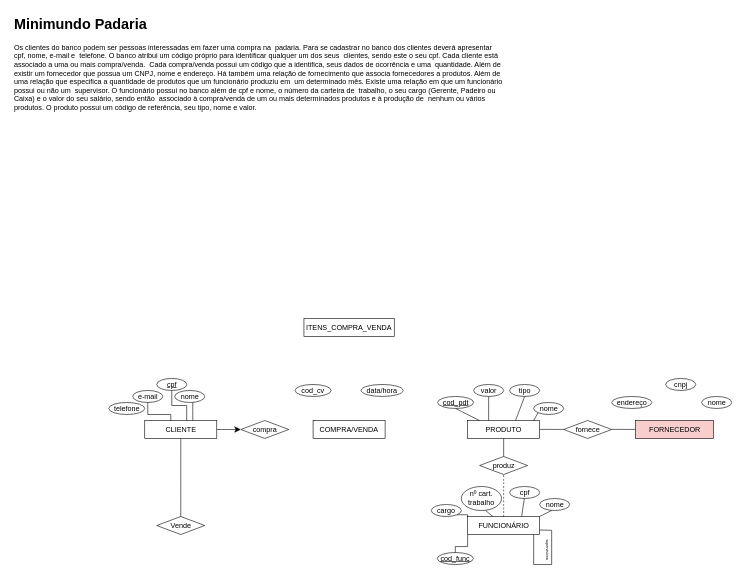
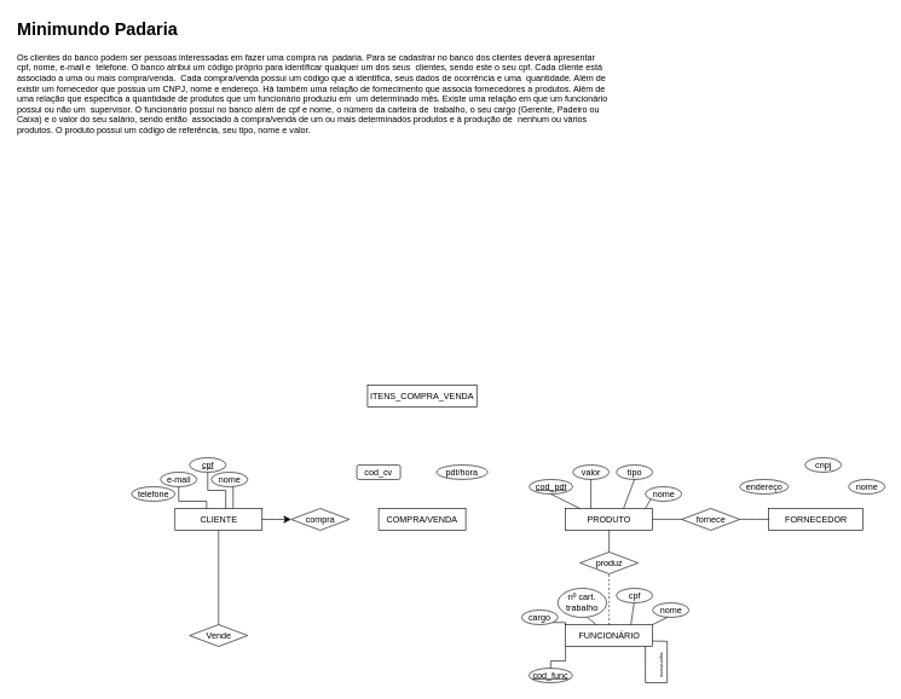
  <mxCell id="0" />
  <mxCell id="1" parent="0" />
  <mxCell id="2" value="&lt;h1 style=&quot;margin-top: 0px;&quot;&gt;&lt;font style=&quot;vertical-align: inherit;&quot;&gt;&lt;font style=&quot;vertical-align: inherit;&quot;&gt;&lt;font style=&quot;vertical-align: inherit;&quot;&gt;&lt;font style=&quot;vertical-align: inherit;&quot;&gt;&lt;font style=&quot;vertical-align: inherit;&quot;&gt;&lt;font style=&quot;vertical-align: inherit;&quot;&gt;Minimundo Padaria&lt;/font&gt;&lt;/font&gt;&lt;/font&gt;&lt;/font&gt;&lt;/font&gt;&lt;/font&gt;&lt;/h1&gt;&lt;p&gt;&lt;font style=&quot;vertical-align: inherit;&quot;&gt;&lt;font style=&quot;vertical-align: inherit;&quot;&gt;&lt;font style=&quot;vertical-align: inherit;&quot;&gt;&lt;font style=&quot;vertical-align: inherit;&quot;&gt;&lt;font style=&quot;vertical-align: inherit;&quot;&gt;&lt;font style=&quot;vertical-align: inherit;&quot;&gt;Os clientes do banco podem ser pessoas interessadas em fazer uma compra na&amp;nbsp; &lt;/font&gt;&lt;/font&gt;&lt;/font&gt;&lt;/font&gt;&lt;font style=&quot;vertical-align: inherit;&quot;&gt;&lt;font style=&quot;vertical-align: inherit;&quot;&gt;&lt;font style=&quot;vertical-align: inherit;&quot;&gt;&lt;font style=&quot;vertical-align: inherit;&quot;&gt;padaria. Para se cadastrar no banco dos clientes deverá apresentar cpf, nome, e-mail e&amp;nbsp; &lt;/font&gt;&lt;/font&gt;&lt;/font&gt;&lt;/font&gt;&lt;font style=&quot;vertical-align: inherit;&quot;&gt;&lt;font style=&quot;vertical-align: inherit;&quot;&gt;&lt;font style=&quot;vertical-align: inherit;&quot;&gt;&lt;font style=&quot;vertical-align: inherit;&quot;&gt;telefone. O banco atribui um código próprio para identificar qualquer um dos seus&amp;nbsp; &lt;/font&gt;&lt;/font&gt;&lt;/font&gt;&lt;/font&gt;&lt;font style=&quot;vertical-align: inherit;&quot;&gt;&lt;font style=&quot;vertical-align: inherit;&quot;&gt;&lt;font style=&quot;vertical-align: inherit;&quot;&gt;&lt;font style=&quot;vertical-align: inherit;&quot;&gt;clientes, sendo este o seu cpf. Cada cliente está associado a uma ou mais compra/venda.&amp;nbsp; &lt;/font&gt;&lt;/font&gt;&lt;/font&gt;&lt;/font&gt;&lt;font style=&quot;vertical-align: inherit;&quot;&gt;&lt;font style=&quot;vertical-align: inherit;&quot;&gt;&lt;font style=&quot;vertical-align: inherit;&quot;&gt;&lt;font style=&quot;vertical-align: inherit;&quot;&gt;Cada compra/venda possui um código que a identifica, seus dados de ocorrência e uma&amp;nbsp; &lt;/font&gt;&lt;/font&gt;&lt;/font&gt;&lt;/font&gt;&lt;font style=&quot;vertical-align: inherit;&quot;&gt;&lt;font style=&quot;vertical-align: inherit;&quot;&gt;&lt;font style=&quot;vertical-align: inherit;&quot;&gt;&lt;font style=&quot;vertical-align: inherit;&quot;&gt;quantidade. Além de existir um fornecedor que possua um CNPJ, nome e endereço. Há também uma relação de fornecimento que associa fornecedores a produtos. Além de&amp;nbsp; &lt;/font&gt;&lt;/font&gt;&lt;/font&gt;&lt;/font&gt;&lt;font style=&quot;vertical-align: inherit;&quot;&gt;&lt;font style=&quot;vertical-align: inherit;&quot;&gt;&lt;font style=&quot;vertical-align: inherit;&quot;&gt;&lt;font style=&quot;vertical-align: inherit;&quot;&gt;uma relação que especifica a quantidade de produtos que um funcionário produziu em&amp;nbsp; &lt;/font&gt;&lt;/font&gt;&lt;/font&gt;&lt;/font&gt;&lt;font style=&quot;vertical-align: inherit;&quot;&gt;&lt;font style=&quot;vertical-align: inherit;&quot;&gt;&lt;font style=&quot;vertical-align: inherit;&quot;&gt;&lt;font style=&quot;vertical-align: inherit;&quot;&gt;um determinado mês. Existe uma relação em que um funcionário possui ou não um&amp;nbsp; &lt;/font&gt;&lt;/font&gt;&lt;/font&gt;&lt;/font&gt;&lt;font style=&quot;vertical-align: inherit;&quot;&gt;&lt;font style=&quot;vertical-align: inherit;&quot;&gt;&lt;font style=&quot;vertical-align: inherit;&quot;&gt;&lt;font style=&quot;vertical-align: inherit;&quot;&gt;supervisor. O funcionário possui no banco além de cpf e nome, o número da carteira de&amp;nbsp; &lt;/font&gt;&lt;/font&gt;&lt;/font&gt;&lt;/font&gt;&lt;font style=&quot;vertical-align: inherit;&quot;&gt;&lt;font style=&quot;vertical-align: inherit;&quot;&gt;&lt;font style=&quot;vertical-align: inherit;&quot;&gt;&lt;font style=&quot;vertical-align: inherit;&quot;&gt;trabalho, o seu cargo (Gerente, Padeiro ou Caixa) e o valor do seu salário, sendo então&amp;nbsp; &lt;/font&gt;&lt;/font&gt;&lt;/font&gt;&lt;/font&gt;&lt;font style=&quot;vertical-align: inherit;&quot;&gt;&lt;font style=&quot;vertical-align: inherit;&quot;&gt;&lt;font style=&quot;vertical-align: inherit;&quot;&gt;&lt;font style=&quot;vertical-align: inherit;&quot;&gt;associado à compra/venda de um ou mais determinados produtos e à produção de&amp;nbsp; &lt;/font&gt;&lt;/font&gt;&lt;/font&gt;&lt;/font&gt;&lt;font style=&quot;vertical-align: inherit;&quot;&gt;&lt;font style=&quot;vertical-align: inherit;&quot;&gt;&lt;font style=&quot;vertical-align: inherit;&quot;&gt;&lt;font style=&quot;vertical-align: inherit;&quot;&gt;nenhum ou vários produtos. O produto possui um código de referência, seu tipo, nome&amp;nbsp;&lt;/font&gt;&lt;/font&gt;&lt;/font&gt;&lt;/font&gt;&lt;font style=&quot;vertical-align: inherit;&quot;&gt;&lt;font style=&quot;vertical-align: inherit;&quot;&gt;&lt;font style=&quot;vertical-align: inherit;&quot;&gt;&lt;font style=&quot;vertical-align: inherit;&quot;&gt;e valor.&lt;/font&gt;&lt;/font&gt;&lt;/font&gt;&lt;/font&gt;&lt;/font&gt;&lt;/font&gt;&lt;/p&gt;" style="text;html=1;whiteSpace=wrap;overflow=hidden;rounded=0;" parent="1" vertex="1"><mxGeometry x="20.56" y="20.06" width="820" height="180" as="geometry" /></mxCell>
  <mxCell id="3" value="&lt;font style=&quot;vertical-align: inherit;&quot;&gt;&lt;font style=&quot;vertical-align: inherit;&quot;&gt;CLIENTE&lt;/font&gt;&lt;/font&gt;" style="rounded=0;whiteSpace=wrap;html=1;" parent="1" vertex="1"><mxGeometry x="240.56" y="700.06" width="120" height="30" as="geometry" /></mxCell>
  <mxCell id="4" value="&lt;u&gt;cpf&lt;/u&gt;" style="ellipse;whiteSpace=wrap;html=1;" parent="1" vertex="1"><mxGeometry x="260.56" y="630.06" width="50" height="20" as="geometry" /></mxCell>
  <mxCell id="5" value="e-mail" style="ellipse;whiteSpace=wrap;html=1;" parent="1" vertex="1"><mxGeometry x="220.56" y="650.06" width="50" height="20" as="geometry" /></mxCell>
  <mxCell id="6" value="telefone" style="ellipse;whiteSpace=wrap;html=1;" parent="1" vertex="1"><mxGeometry x="180.56" y="670.06" width="60" height="20" as="geometry" /></mxCell>
  <mxCell id="7" style="edgeStyle=orthogonalEdgeStyle;rounded=0;orthogonalLoop=1;jettySize=auto;html=1;exitX=0.5;exitY=1;exitDx=0;exitDy=0;entryX=0.362;entryY=0.02;entryDx=0;entryDy=0;entryPerimeter=0;endArrow=none;startFill=0;" parent="1" source="5" target="3" edge="1"><mxGeometry relative="1" as="geometry" /></mxCell>
  <mxCell id="8" style="edgeStyle=orthogonalEdgeStyle;rounded=0;orthogonalLoop=1;jettySize=auto;html=1;exitX=0.5;exitY=1;exitDx=0;exitDy=0;entryX=0.582;entryY=0.007;entryDx=0;entryDy=0;entryPerimeter=0;endArrow=none;startFill=0;" parent="1" source="4" target="3" edge="1"><mxGeometry relative="1" as="geometry" /></mxCell>
- <mxCell id="9" value="&lt;font style=&quot;vertical-align: inherit;&quot;&gt;&lt;font style=&quot;vertical-align: inherit;&quot;&gt;FORNECEDOR&lt;/font&gt;&lt;/font&gt;" style="rounded=0;whiteSpace=wrap;html=1;fillColor=#f8cecc;" parent="1" vertex="1"><mxGeometry x="1058.5" y="700" width="129.5" height="30" as="geometry" /></mxCell>
+ <mxCell id="9" value="&lt;font style=&quot;vertical-align: inherit;&quot;&gt;&lt;font style=&quot;vertical-align: inherit;&quot;&gt;FORNECEDOR&lt;/font&gt;&lt;/font&gt;" style="rounded=0;whiteSpace=wrap;html=1;" parent="1" vertex="1"><mxGeometry x="1058.5" y="700" width="129.5" height="30" as="geometry" /></mxCell>
  <mxCell id="10" value="cnpj" style="ellipse;whiteSpace=wrap;html=1;" parent="1" vertex="1"><mxGeometry x="1108.5" y="630.06" width="50" height="20" as="geometry" /></mxCell>
  <mxCell id="11" value="nome" style="ellipse;whiteSpace=wrap;html=1;" parent="1" vertex="1"><mxGeometry x="1168.5" y="660.06" width="50" height="20" as="geometry" /></mxCell>
  <mxCell id="12" value="endereço" style="ellipse;whiteSpace=wrap;html=1;" parent="1" vertex="1"><mxGeometry x="1018.5" y="660.06" width="67" height="20" as="geometry" /></mxCell>
  <mxCell id="13" value="&lt;font style=&quot;vertical-align: inherit;&quot;&gt;&lt;font style=&quot;vertical-align: inherit;&quot;&gt;PRODUTO&lt;/font&gt;&lt;/font&gt;" style="rounded=0;whiteSpace=wrap;html=1;" parent="1" vertex="1"><mxGeometry x="778" y="700.06" width="120.5" height="30" as="geometry" /></mxCell>
  <mxCell id="14" value="valor" style="ellipse;whiteSpace=wrap;html=1;" parent="1" vertex="1"><mxGeometry x="788.5" y="640.06" width="50" height="20" as="geometry" /></mxCell>
  <mxCell id="15" value="nome" style="ellipse;whiteSpace=wrap;html=1;" parent="1" vertex="1"><mxGeometry x="888.5" y="670.06" width="50" height="20" as="geometry" /></mxCell>
  <mxCell id="16" value="&lt;u&gt;cod_pdt&lt;/u&gt;" style="ellipse;whiteSpace=wrap;html=1;" parent="1" vertex="1"><mxGeometry x="728.5" y="660.06" width="60" height="20" as="geometry" /></mxCell>
  <mxCell id="17" value="tipo" style="ellipse;whiteSpace=wrap;html=1;" parent="1" vertex="1"><mxGeometry x="848.5" y="640.06" width="50" height="20" as="geometry" /></mxCell>
  <mxCell id="18" value="FUNCIONÁRIO" style="rounded=0;whiteSpace=wrap;html=1;" parent="1" vertex="1"><mxGeometry x="778.5" y="860.06" width="120" height="30" as="geometry" /></mxCell>
  <mxCell id="19" value="nome" style="ellipse;whiteSpace=wrap;html=1;" parent="1" vertex="1"><mxGeometry x="898.5" y="830.06" width="50" height="20" as="geometry" /></mxCell>
  <mxCell id="20" value="nº cart. trabalho" style="ellipse;whiteSpace=wrap;html=1;" parent="1" vertex="1"><mxGeometry x="768" y="810.06" width="67" height="40" as="geometry" /></mxCell>
  <mxCell id="21" value="&lt;u&gt;cod_func&lt;/u&gt;" style="ellipse;whiteSpace=wrap;html=1;" parent="1" vertex="1"><mxGeometry x="728" y="920.06" width="60" height="20" as="geometry" /></mxCell>
  <mxCell id="22" style="edgeStyle=orthogonalEdgeStyle;rounded=0;orthogonalLoop=1;jettySize=auto;html=1;exitX=0.5;exitY=0;exitDx=0;exitDy=0;entryX=0;entryY=1;entryDx=0;entryDy=0;endArrow=none;startFill=0;" parent="1" source="21" target="18" edge="1"><mxGeometry relative="1" as="geometry"><mxPoint x="738" y="895.06" as="sourcePoint" /><mxPoint x="763" y="910.06" as="targetPoint" /><Array as="points"><mxPoint x="758" y="910.06" /><mxPoint x="778" y="910.06" /></Array></mxGeometry></mxCell>
  <mxCell id="23" style="edgeStyle=orthogonalEdgeStyle;rounded=0;orthogonalLoop=1;jettySize=auto;html=1;exitX=1;exitY=1;exitDx=0;exitDy=0;entryX=0;entryY=0;entryDx=0;entryDy=0;endArrow=none;startFill=0;" parent="1" source="24" target="18" edge="1"><mxGeometry relative="1" as="geometry" /></mxCell>
  <mxCell id="24" value="cargo" style="ellipse;whiteSpace=wrap;html=1;" parent="1" vertex="1"><mxGeometry x="718" y="840.06" width="50" height="20" as="geometry" /></mxCell>
  <mxCell id="25" value="nome" style="ellipse;whiteSpace=wrap;html=1;" parent="1" vertex="1"><mxGeometry x="290.56" y="650.06" width="50" height="20" as="geometry" /></mxCell>
  <mxCell id="26" value="" style="endArrow=none;html=1;rounded=0;fontSize=12;startSize=8;endSize=8;curved=1;entryX=0.6;entryY=1;entryDx=0;entryDy=0;entryPerimeter=0;exitX=0.667;exitY=0;exitDx=0;exitDy=0;exitPerimeter=0;" parent="1" source="3" target="25" edge="1"><mxGeometry width="50" height="50" relative="1" as="geometry"><mxPoint x="300.56" y="700.06" as="sourcePoint" /><mxPoint x="350.56" y="650.06" as="targetPoint" /></mxGeometry></mxCell>
  <mxCell id="27" value="compra" style="rhombus;whiteSpace=wrap;html=1;" parent="1" vertex="1"><mxGeometry x="400.56" y="700.06" width="80" height="30" as="geometry" /></mxCell>
  <mxCell id="28" value="" style="endArrow=classic;html=1;rounded=0;fontSize=12;startSize=8;endSize=8;curved=1;exitX=1;exitY=0.5;exitDx=0;exitDy=0;entryX=0;entryY=0.5;entryDx=0;entryDy=0;" parent="1" source="3" target="27" edge="1"><mxGeometry width="50" height="50" relative="1" as="geometry"><mxPoint x="360.56" y="740.06" as="sourcePoint" /><mxPoint x="410.56" y="690.06" as="targetPoint" /></mxGeometry></mxCell>
  <mxCell id="29" value="" style="endArrow=none;html=1;rounded=0;fontSize=12;startSize=8;endSize=8;curved=1;exitX=0.5;exitY=1;exitDx=0;exitDy=0;entryX=0.167;entryY=0;entryDx=0;entryDy=0;entryPerimeter=0;" parent="1" source="16" target="13" edge="1"><mxGeometry width="50" height="50" relative="1" as="geometry"><mxPoint x="808.5" y="720.06" as="sourcePoint" /><mxPoint x="858.5" y="670.06" as="targetPoint" /></mxGeometry></mxCell>
  <mxCell id="30" value="" style="endArrow=none;html=1;rounded=0;fontSize=12;startSize=8;endSize=8;curved=1;exitX=0.5;exitY=1;exitDx=0;exitDy=0;" parent="1" source="14" edge="1"><mxGeometry width="50" height="50" relative="1" as="geometry"><mxPoint x="808.5" y="690.06" as="sourcePoint" /><mxPoint x="813.5" y="700.06" as="targetPoint" /></mxGeometry></mxCell>
  <mxCell id="31" value="" style="endArrow=none;html=1;rounded=0;fontSize=12;startSize=8;endSize=8;curved=1;entryX=0.5;entryY=1;entryDx=0;entryDy=0;exitX=0.667;exitY=0;exitDx=0;exitDy=0;exitPerimeter=0;" parent="1" source="13" target="17" edge="1"><mxGeometry width="50" height="50" relative="1" as="geometry"><mxPoint x="808.5" y="700.06" as="sourcePoint" /><mxPoint x="858.5" y="650.06" as="targetPoint" /></mxGeometry></mxCell>
  <mxCell id="32" value="" style="endArrow=none;html=1;rounded=0;fontSize=12;startSize=8;endSize=8;curved=1;entryX=0;entryY=1;entryDx=0;entryDy=0;exitX=0.917;exitY=0;exitDx=0;exitDy=0;exitPerimeter=0;" parent="1" source="13" target="15" edge="1"><mxGeometry width="50" height="50" relative="1" as="geometry"><mxPoint x="808.5" y="700.06" as="sourcePoint" /><mxPoint x="858.5" y="650.06" as="targetPoint" /></mxGeometry></mxCell>
  <mxCell id="33" value="fornece" style="rhombus;whiteSpace=wrap;html=1;" parent="1" vertex="1"><mxGeometry x="938.5" y="700.06" width="80" height="30" as="geometry" /></mxCell>
  <mxCell id="34" value="" style="endArrow=none;html=1;rounded=0;fontSize=12;startSize=8;endSize=8;curved=1;exitX=1;exitY=0.5;exitDx=0;exitDy=0;entryX=0;entryY=0.5;entryDx=0;entryDy=0;" parent="1" edge="1"><mxGeometry width="50" height="50" relative="1" as="geometry"><mxPoint x="898.5" y="714.92" as="sourcePoint" /><mxPoint x="938.5" y="714.92" as="targetPoint" /></mxGeometry></mxCell>
  <mxCell id="35" value="" style="endArrow=none;html=1;rounded=0;fontSize=12;startSize=8;endSize=8;curved=1;exitX=1;exitY=0.5;exitDx=0;exitDy=0;entryX=0;entryY=0.5;entryDx=0;entryDy=0;" parent="1" edge="1"><mxGeometry width="50" height="50" relative="1" as="geometry"><mxPoint x="1018.5" y="714.92" as="sourcePoint" /><mxPoint x="1058.5" y="714.92" as="targetPoint" /></mxGeometry></mxCell>
  <mxCell id="36" value="&lt;font style=&quot;vertical-align: inherit;&quot;&gt;&lt;font style=&quot;vertical-align: inherit;&quot;&gt;COMPRA/VENDA&lt;/font&gt;&lt;/font&gt;" style="rounded=0;whiteSpace=wrap;html=1;" parent="1" vertex="1"><mxGeometry x="521" y="700.06" width="120" height="29.94" as="geometry" /></mxCell>
  <mxCell id="37" value="&lt;font style=&quot;vertical-align: inherit;&quot;&gt;&lt;font style=&quot;vertical-align: inherit;&quot;&gt;produz&lt;/font&gt;&lt;/font&gt;" style="rhombus;whiteSpace=wrap;html=1;" parent="1" vertex="1"><mxGeometry x="798.5" y="760.06" width="80" height="30" as="geometry" /></mxCell>
  <mxCell id="38" value="" style="endArrow=none;html=1;rounded=0;fontSize=12;startSize=8;endSize=8;curved=1;exitX=0.5;exitY=0;exitDx=0;exitDy=0;" parent="1" source="37" edge="1"><mxGeometry width="50" height="50" relative="1" as="geometry"><mxPoint x="788.5" y="780.06" as="sourcePoint" /><mxPoint x="838.5" y="730.06" as="targetPoint" /></mxGeometry></mxCell>
  <mxCell id="39" value="" style="endArrow=none;html=1;rounded=0;fontSize=12;startSize=8;endSize=8;curved=1;entryX=0.5;entryY=1;entryDx=0;entryDy=0;exitX=0.5;exitY=0;exitDx=0;exitDy=0;dashed=1;" parent="1" source="18" target="37" edge="1"><mxGeometry width="50" height="50" relative="1" as="geometry"><mxPoint x="838.5" y="900.06" as="sourcePoint" /><mxPoint x="838.5" y="840.06" as="targetPoint" /></mxGeometry></mxCell>
  <mxCell id="40" value="cpf" style="ellipse;whiteSpace=wrap;html=1;" parent="1" vertex="1"><mxGeometry x="848.5" y="810.06" width="50" height="20" as="geometry" /></mxCell>
  <mxCell id="41" value="" style="endArrow=none;html=1;rounded=0;fontSize=12;startSize=8;endSize=8;curved=1;exitX=0.75;exitY=0;exitDx=0;exitDy=0;" parent="1" source="18" edge="1"><mxGeometry width="50" height="50" relative="1" as="geometry"><mxPoint x="863.5" y="850.06" as="sourcePoint" /><mxPoint x="872.94" y="830.06" as="targetPoint" /></mxGeometry></mxCell>
  <mxCell id="42" value="" style="endArrow=none;html=1;rounded=0;fontSize=12;startSize=8;endSize=8;curved=1;entryX=0.604;entryY=1;entryDx=0;entryDy=0;entryPerimeter=0;" parent="1" source="18" target="20" edge="1"><mxGeometry width="50" height="50" relative="1" as="geometry"><mxPoint x="798.5" y="870.06" as="sourcePoint" /><mxPoint x="848.5" y="820.06" as="targetPoint" /></mxGeometry></mxCell>
  <mxCell id="43" value="&lt;font style=&quot;vertical-align: inherit;&quot;&gt;&lt;font style=&quot;vertical-align: inherit;&quot;&gt;Vende&lt;/font&gt;&lt;/font&gt;" style="rhombus;whiteSpace=wrap;html=1;" parent="1" vertex="1"><mxGeometry x="260.56" y="860.06" width="80" height="30" as="geometry" /></mxCell>
  <mxCell id="44" value="" style="endArrow=none;html=1;rounded=0;fontSize=12;startSize=8;endSize=8;curved=1;exitX=0.5;exitY=1;exitDx=0;exitDy=0;entryX=0.5;entryY=0;entryDx=0;entryDy=0;" parent="1" source="3" target="43" edge="1"><mxGeometry width="50" height="50" relative="1" as="geometry"><mxPoint x="300.56" y="740.06" as="sourcePoint" /><mxPoint x="310.56" y="850.06" as="targetPoint" /></mxGeometry></mxCell>
  <mxCell id="45" value="" style="endArrow=none;html=1;rounded=0;fontSize=12;startSize=8;endSize=8;curved=1;entryX=0.4;entryY=1;entryDx=0;entryDy=0;entryPerimeter=0;exitX=1;exitY=0;exitDx=0;exitDy=0;" parent="1" source="18" target="19" edge="1"><mxGeometry width="50" height="50" relative="1" as="geometry"><mxPoint x="938.5" y="930.06" as="sourcePoint" /><mxPoint x="988.5" y="880.06" as="targetPoint" /></mxGeometry></mxCell>
  <mxCell id="46" value="" style="endArrow=none;html=1;rounded=0;fontSize=12;startSize=8;endSize=8;curved=0;entryX=0.917;entryY=1;entryDx=0;entryDy=0;entryPerimeter=0;exitX=1;exitY=0.75;exitDx=0;exitDy=0;" parent="1" source="18" target="18" edge="1"><mxGeometry width="50" height="50" relative="1" as="geometry"><mxPoint x="918.5" y="880.06" as="sourcePoint" /><mxPoint x="938.5" y="920.06" as="targetPoint" /><Array as="points"><mxPoint x="918.5" y="883.06" /><mxPoint x="918.5" y="940.06" /><mxPoint x="888.5" y="940.06" /></Array></mxGeometry></mxCell>
  <mxCell id="47" value="&lt;span style=&quot;font-size: 6px;&quot;&gt;&lt;font style=&quot;vertical-align: inherit;&quot;&gt;&lt;font style=&quot;vertical-align: inherit;&quot;&gt;supervisiona&lt;/font&gt;&lt;/font&gt;&lt;/span&gt;" style="text;html=1;align=center;verticalAlign=middle;whiteSpace=wrap;rounded=0;rotation=90;" parent="1" vertex="1"><mxGeometry x="888.5" y="910.06" width="50" height="10" as="geometry" /></mxCell>
- <mxCell id="48" value="cod_cv" style="ellipse;whiteSpace=wrap;html=1;" parent="1" vertex="1"><mxGeometry x="491" y="640.06" width="60" height="20" as="geometry" /></mxCell>
+ <mxCell id="48" value="cod_cv" style="whiteSpace=wrap;html=1;rounded=1;" parent="1" vertex="1"><mxGeometry x="491" y="640.06" width="60" height="20" as="geometry" /></mxCell>
  <mxCell id="49" value="&lt;font style=&quot;vertical-align: inherit;&quot;&gt;&lt;font style=&quot;vertical-align: inherit;&quot;&gt;ITENS_COMPRA_VENDA&lt;/font&gt;&lt;/font&gt;" style="rounded=0;whiteSpace=wrap;html=1;" parent="1" vertex="1"><mxGeometry x="505.78" y="530" width="150.44" height="29.94" as="geometry" /></mxCell>
- <mxCell id="50" value="data/hora" style="ellipse;whiteSpace=wrap;html=1;" parent="1" vertex="1"><mxGeometry x="601" y="640.06" width="70" height="19.94" as="geometry" /></mxCell>
+ <mxCell id="50" value="pdt/hora" style="ellipse;whiteSpace=wrap;html=1;" parent="1" vertex="1"><mxGeometry x="601" y="640.06" width="70" height="19.94" as="geometry" /></mxCell>
